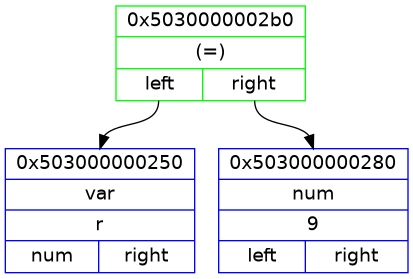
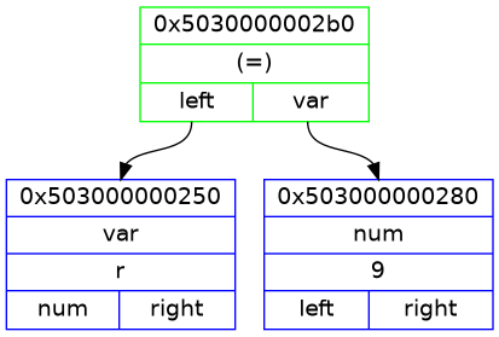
  digraph {
    fontname="DejaVu Sans"
    rankdir=HR
    node [color=blue fontname="DejaVu Sans" shape=record]
    edge [color=black fontname="DejaVu Sans" headport=n]
-   n1 [color=green label="{ 0x5030000002b0 | (=) | {<n0x5030000002b0_l> left | <n0x5030000002b0_r> right}} " rank=1]
+   n1 [color=green label="{ 0x5030000002b0 | (=) | {<n0x5030000002b0_l> left | <n0x5030000002b0_r> var}} " rank=1]
    n2 [label="{ 0x503000000250 | var | r | {<n0x503000000250_l> num | <n0x503000000250_r> right}} " rank=2]
    n3 [label="{ 0x503000000280 | num | 9 | {<n0x503000000280_l> left | <n0x503000000280_r> right}} " rank=3]
    n1 -> n2 [tailport="n0x5030000002b0_l:s"]
    n1 -> n3 [tailport="n0x5030000002b0_r:s"]
  }
